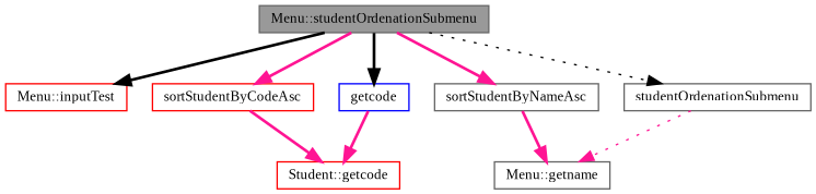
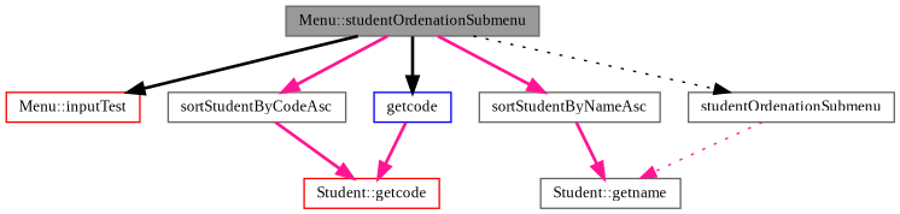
  digraph {
    fontname="Liberation Serif"
    rankdir=TB
    node [color=gray40 fillcolor=white fontname="Liberation Serif" fontsize=10 shape=box style=filled]
    edge [color=deeppink fontname="Liberation Serif" fontsize=10 labelfontname=Helvetica labelfontsize=10 style=bold]
    n1 [fillcolor=grey60 fontcolor=black height=0.2 label="Menu::studentOrdenationSubmenu" width=0.4]
    n2 [color=red height=0.2 label="Menu::inputTest" width=0.4]
-   n3 [color=red height=0.2 label=sortStudentByCodeAsc width=0.4]
+   n3 [height=0.2 label=sortStudentByCodeAsc width=0.4]
    n4 [color=blue height=0.2 label=getcode width=0.4]
    n5 [height=0.2 label=sortStudentByNameAsc width=0.4]
    n6 [height=0.2 label=studentOrdenationSubmenu width=0.4]
    n7 [color=red height=0.2 label="Student::getcode" width=0.4]
-   n8 [height=0.2 label="Menu::getname" width=0.4]
+   n8 [height=0.2 label="Student::getname" width=0.4]
    n1 -> n2 [color=black]
    n1 -> n3
    n1 -> n4 [color=black]
    n1 -> n5
    n1 -> n6 [color=black style=dotted]
    n3 -> n7
    n4 -> n7
    n5 -> n8
    n6 -> n8 [style=dotted]
  }
